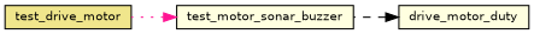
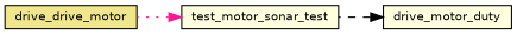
  digraph {
    rankdir=RL
    node [color=black fillcolor=lightyellow fontname=Helvetica fontsize=10 shape=record style=filled]
    edge [dir=back fontname=Helvetica fontsize=10 labelfontname=Helvetica labelfontsize=10]
    n1 [fontcolor=black height=0.2 label=drive_motor_duty width=0.4]
-   n2 [height=0.2 label=test_motor_sonar_buzzer width=0.4]
-   n3 [fillcolor=khaki height=0.2 label=test_drive_motor width=0.4]
+   n2 [height=0.2 label=test_motor_sonar_test width=0.4]
+   n3 [fillcolor=khaki height=0.2 label=drive_drive_motor width=0.4]
    n1 -> n2 [color=black style=dashed]
    n2 -> n3 [color=deeppink style=dotted]
  }
